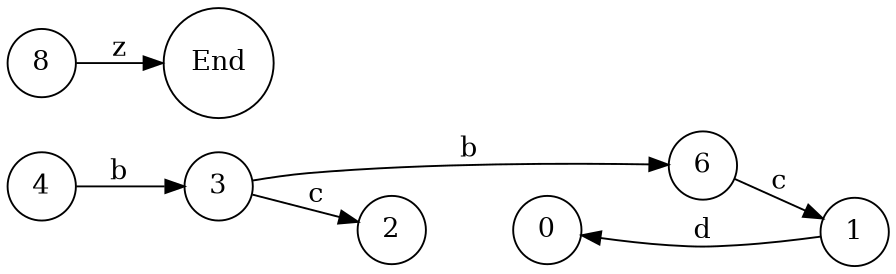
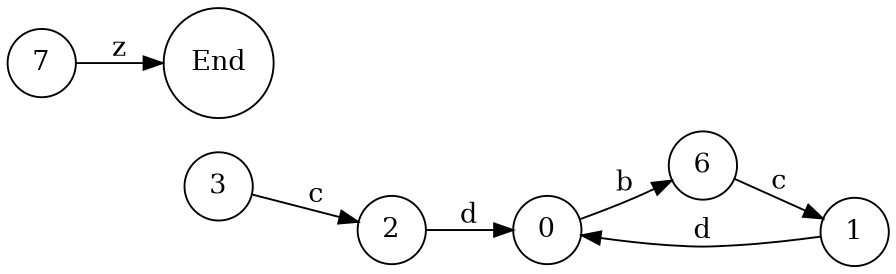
  digraph {
    fontname=Helvetica
    labelloc=t
    rankdir=LR
    node [shape=circle]
    edge [arrowhead=normal arrowtail=dot]
    0
    6
    1
    n4 [label=End]
-   7 [label=8]
+   7
    2
    3
-   4
-   3 -> 6 [label=b]
+   0 -> 6 [label=b]
    6 -> 1 [label=c]
    1 -> 0 [label=d]
    7 -> n4 [label=z]
+   2 -> 0 [label=d]
    3 -> 2 [label=c]
-   4 -> 3 [label=b]
  }
